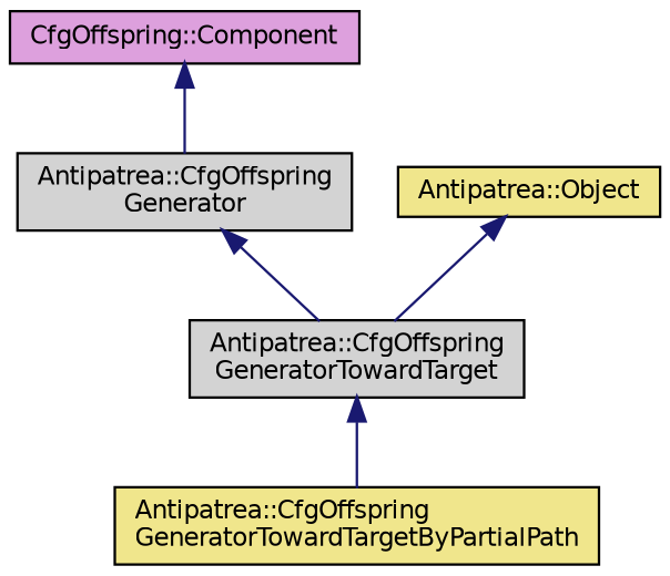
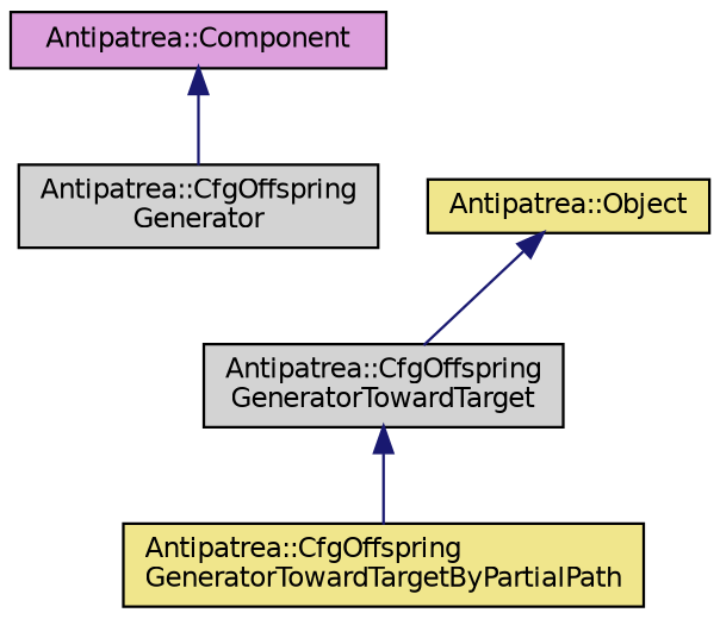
  digraph {
    node [color=black fillcolor=khaki fontname=Helvetica fontsize=10 shape=record style=filled]
    edge [color=midnightblue dir=back fontname=Helvetica fontsize=10 labelfontname=Helvetica labelfontsize=10 style=solid]
    n1 [fontcolor=black height=0.2 label="Antipatrea::CfgOffspring\lGeneratorTowardTargetByPartialPath" width=0.4]
    n2 [fillcolor=lightgrey height=0.2 label="Antipatrea::CfgOffspring\lGeneratorTowardTarget" width=0.4]
    n3 [fillcolor=lightgrey height=0.2 label="Antipatrea::CfgOffspring\lGenerator" width=0.4]
-   n4 [fillcolor=plum height=0.2 label="CfgOffspring::Component" width=0.4]
+   n4 [fillcolor=plum height=0.2 label="Antipatrea::Component" width=0.4]
    n5 [height=0.2 label="Antipatrea::Object" width=0.4]
    n2 -> n1
-   n3 -> n2
    n4 -> n3
    n5 -> n2
  }
